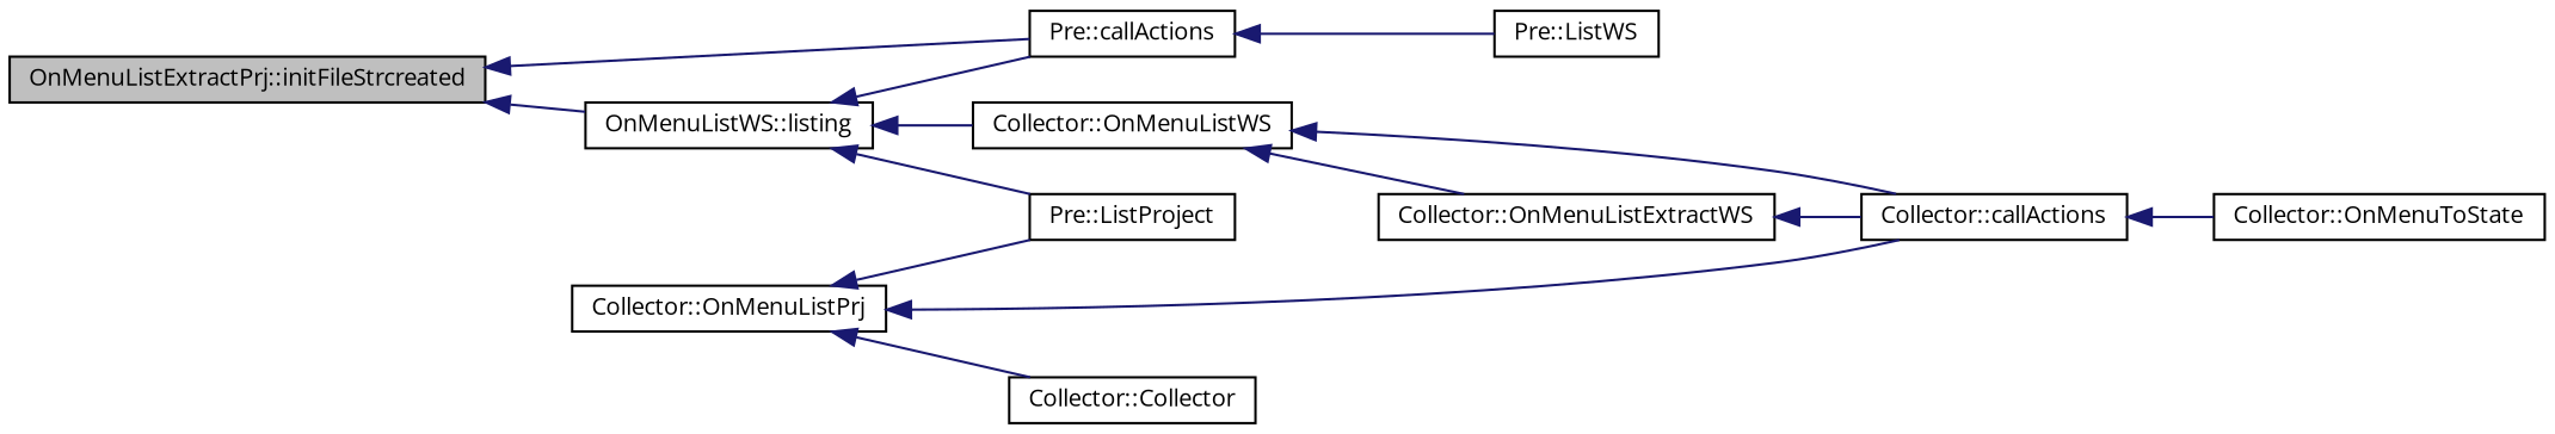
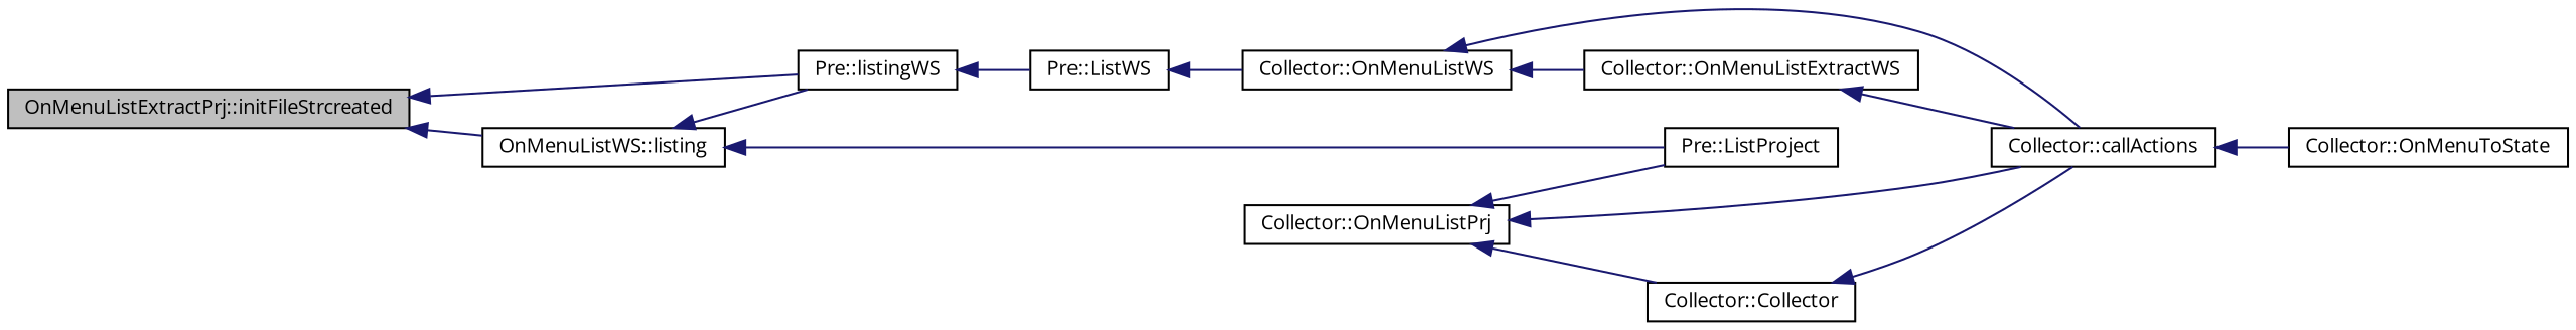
  digraph {
    fontname="Open Sans"
    rankdir=LR
    node [color=black fillcolor=white fontname="Open Sans" fontsize=10 shape=record style=filled]
    edge [color=midnightblue dir=back fontname="Open Sans" fontsize=10 labelfontname=Helvetica labelfontsize=10 style=solid]
    n1 [fillcolor=grey75 fontcolor=black height=0.2 label="OnMenuListExtractPrj::initFileStrcreated" width=0.4]
-   n2 [height=0.2 label="Pre::callActions" width=0.4]
+   n2 [height=0.2 label="Pre::listingWS" width=0.4]
    n3 [height=0.2 label="OnMenuListWS::listing" width=0.4]
    n4 [height=0.2 label="Pre::ListWS" width=0.4]
    n5 [height=0.2 label="Pre::ListProject" width=0.4]
    n6 [height=0.2 label="Collector::OnMenuListWS" width=0.4]
    n7 [height=0.2 label="Collector::callActions" width=0.4]
    n8 [height=0.2 label="Collector::OnMenuListExtractWS" width=0.4]
    n9 [height=0.2 label="Collector::OnMenuToState" width=0.4]
    n10 [height=0.2 label="Collector::OnMenuListPrj" width=0.4]
    n11 [height=0.2 label="Collector::Collector" width=0.4]
    n1 -> n2
    n1 -> n3
    n2 -> n4
    n3 -> n2
    n3 -> n5
-   n3 -> n6
+   n4 -> n6
    n6 -> n7
    n6 -> n8
    n7 -> n9
    n8 -> n7
    n10 -> n5
    n10 -> n7
    n10 -> n11
+   n11 -> n7
  }
